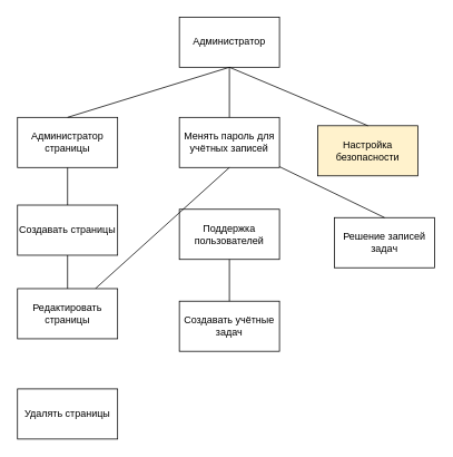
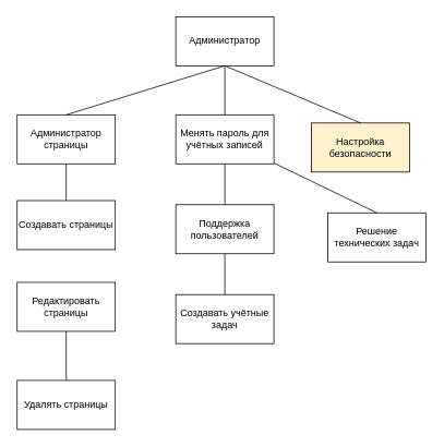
  <mxCell id="0" />
  <mxCell id="1" parent="0" />
  <mxCell id="2" value="Администратор" style="rounded=0;whiteSpace=wrap;html=1;" vertex="1" parent="1"><mxGeometry x="214" y="20" width="120" height="60" as="geometry" /></mxCell>
  <mxCell id="3" value="Менять пароль для учётных записей" style="rounded=0;whiteSpace=wrap;html=1;" vertex="1" parent="1"><mxGeometry x="214" y="140" width="120" height="60" as="geometry" /></mxCell>
  <mxCell id="4" value="Поддержка пользователей" style="rounded=0;whiteSpace=wrap;html=1;" vertex="1" parent="1"><mxGeometry x="214" y="250" width="120" height="60" as="geometry" /></mxCell>
- <mxCell id="5" value="" style="endArrow=none;html=1;rounded=0;exitX=0.5;exitY=1;exitDx=0;exitDy=0;" edge="1" parent="1" source="3" target="16"><mxGeometry width="50" height="50" relative="1" as="geometry"><mxPoint x="284" y="210" as="sourcePoint" /><mxPoint x="4" y="330" as="targetPoint" /></mxGeometry></mxCell>
+ <mxCell id="5" value="" style="endArrow=none;html=1;rounded=0;entryX=0.5;entryY=0;entryDx=0;entryDy=0;exitX=0.5;exitY=1;exitDx=0;exitDy=0;" edge="1" parent="1" source="3" target="4"><mxGeometry width="50" height="50" relative="1" as="geometry"><mxPoint x="284" y="210" as="sourcePoint" /><mxPoint x="4" y="330" as="targetPoint" /></mxGeometry></mxCell>
  <mxCell id="6" value="" style="endArrow=none;html=1;rounded=0;exitX=0.5;exitY=0;exitDx=0;exitDy=0;entryX=0.5;entryY=1;entryDx=0;entryDy=0;" edge="1" parent="1" source="3" target="2"><mxGeometry width="50" height="50" relative="1" as="geometry"><mxPoint x="-46" y="110" as="sourcePoint" /><mxPoint x="4" y="60" as="targetPoint" /></mxGeometry></mxCell>
  <mxCell id="7" value="Администратор страницы" style="rounded=0;whiteSpace=wrap;html=1;" vertex="1" parent="1"><mxGeometry x="20" y="140" width="120" height="60" as="geometry" /></mxCell>
  <mxCell id="8" value="Создавать учётные задач" style="rounded=0;whiteSpace=wrap;html=1;" vertex="1" parent="1"><mxGeometry x="214" y="360" width="120" height="60" as="geometry" /></mxCell>
  <mxCell id="9" value="Настройка безопасности" style="rounded=0;whiteSpace=wrap;html=1;fillColor=#fff2cc;" vertex="1" parent="1"><mxGeometry x="380" y="150" width="120" height="60" as="geometry" /></mxCell>
- <mxCell id="10" value="Решение записей задач" style="rounded=0;whiteSpace=wrap;html=1;" vertex="1" parent="1"><mxGeometry x="400" y="260" width="120" height="60" as="geometry" /></mxCell>
+ <mxCell id="10" value="Решение технических задач" style="rounded=0;whiteSpace=wrap;html=1;" vertex="1" parent="1"><mxGeometry x="400" y="260" width="120" height="60" as="geometry" /></mxCell>
  <mxCell id="11" value="" style="endArrow=none;html=1;rounded=0;entryX=0.5;entryY=1;entryDx=0;entryDy=0;exitX=0.5;exitY=0;exitDx=0;exitDy=0;" edge="1" parent="1" source="8" target="4"><mxGeometry width="50" height="50" relative="1" as="geometry"><mxPoint x="330" y="360" as="sourcePoint" /><mxPoint x="380" y="310" as="targetPoint" /></mxGeometry></mxCell>
  <mxCell id="12" value="" style="endArrow=none;html=1;rounded=0;exitX=0.5;exitY=0;exitDx=0;exitDy=0;entryX=0.5;entryY=1;entryDx=0;entryDy=0;" edge="1" parent="1" source="9" target="2"><mxGeometry width="50" height="50" relative="1" as="geometry"><mxPoint x="510" y="370" as="sourcePoint" /><mxPoint x="440" y="120" as="targetPoint" /></mxGeometry></mxCell>
  <mxCell id="13" value="" style="endArrow=none;html=1;rounded=0;exitX=0.5;exitY=0;exitDx=0;exitDy=0;entryX=0.5;entryY=1;entryDx=0;entryDy=0;" edge="1" parent="1" source="7" target="2"><mxGeometry width="50" height="50" relative="1" as="geometry"><mxPoint x="330" y="360" as="sourcePoint" /><mxPoint x="90" y="110" as="targetPoint" /></mxGeometry></mxCell>
  <mxCell id="14" value="" style="endArrow=none;html=1;rounded=0;exitX=0.5;exitY=0;exitDx=0;exitDy=0;" edge="1" parent="1" source="10" target="3"><mxGeometry width="50" height="50" relative="1" as="geometry"><mxPoint x="510" y="370" as="sourcePoint" /><mxPoint x="280" y="80" as="targetPoint" /></mxGeometry></mxCell>
  <mxCell id="15" value="Создавать страницы" style="rounded=0;whiteSpace=wrap;html=1;" vertex="1" parent="1"><mxGeometry x="20" y="245" width="120" height="60" as="geometry" /></mxCell>
  <mxCell id="16" value="Редактировать страницы" style="rounded=0;whiteSpace=wrap;html=1;" vertex="1" parent="1"><mxGeometry x="20" y="345" width="120" height="60" as="geometry" /></mxCell>
  <mxCell id="17" value="Удалять страницы" style="rounded=0;whiteSpace=wrap;html=1;" vertex="1" parent="1"><mxGeometry x="20" y="465" width="120" height="60" as="geometry" /></mxCell>
- <mxCell id="18" value="" style="endArrow=none;html=1;rounded=0;entryX=0.5;entryY=1;entryDx=0;entryDy=0;exitX=0.5;exitY=0;exitDx=0;exitDy=0;" edge="1" parent="1" source="16" target="15"><mxGeometry width="50" height="50" relative="1" as="geometry"><mxPoint x="330" y="485" as="sourcePoint" /><mxPoint x="380" y="435" as="targetPoint" /></mxGeometry></mxCell>
+ <mxCell id="19" value="" style="endArrow=none;html=1;rounded=0;exitX=0.5;exitY=1;exitDx=0;exitDy=0;entryX=0.5;entryY=0;entryDx=0;entryDy=0;" edge="1" parent="1" source="16" target="17"><mxGeometry width="50" height="50" relative="1" as="geometry"><mxPoint x="330" y="485" as="sourcePoint" /><mxPoint x="380" y="435" as="targetPoint" /></mxGeometry></mxCell>
  <mxCell id="20" value="" style="endArrow=none;html=1;rounded=0;exitX=0.5;exitY=0;exitDx=0;exitDy=0;" edge="1" parent="1" source="15" target="7"><mxGeometry width="50" height="50" relative="1" as="geometry"><mxPoint x="310" y="630" as="sourcePoint" /><mxPoint x="70" y="380" as="targetPoint" /></mxGeometry></mxCell>
